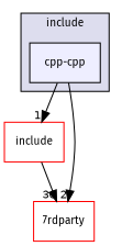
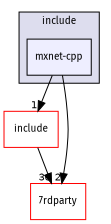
  digraph {
    compound=true
    fontname="Fira Sans"
    node [fillcolor=white fontname="Fira Sans" fontsize=10 shape=box style=filled color=red]
    edge [fontname="Fira Sans" labeldistance=1.5 labelfontname=Helvetica labelfontsize=10]
-   n1 [fillcolor="#eeeeff" label="cpp-cpp" pencolor=black color=""]
+   n1 [fillcolor="#eeeeff" label="mxnet-cpp" pencolor=black color=""]
    n2 [label=include]
    n3 [label="7rdparty"]
    subgraph cluster_1 {
      bgcolor="#ddddee"
      fontsize=10
      label=include
      pencolor=black
      n1
    }
    n1 -> n2 [headlabel=1]
    n1 -> n3 [headlabel=2]
    n2 -> n3 [headlabel=36]
  }
